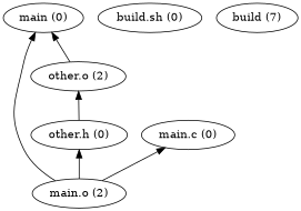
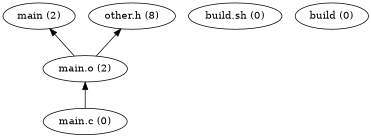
  digraph {
    node [color="#000000"]
    edge [dir=back]
-   n1 [label="main (0)"]
+   n1 [label="main (2)"]
    n2 [label="main.o (2)"]
-   n3 [label="other.o (2)"]
    n4 [label="main.c (0)"]
-   n5 [label="other.h (0)"]
+   n5 [label="other.h (8)"]
    n6 [label="build.sh (0)"]
-   n7 [label="build (7)"]
+   n7 [label="build (0)"]
    n1 -> n2
-   n1 -> n3
-   n4 -> n2
-   n3 -> n5
+   n2 -> n4
    n5 -> n2
  }
